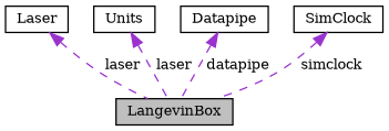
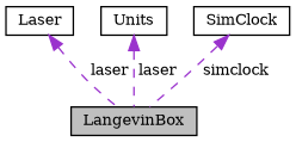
  digraph {
    fontname="DejaVu Serif"
    node [color=black fillcolor=white fontname="DejaVu Serif" fontsize=10 shape=record style=filled]
    edge [color=darkorchid3 dir=back fontname="DejaVu Serif" fontsize=10 labelfontname=Helvetica labelfontsize=10 style=dashed]
    n1 [fillcolor=grey75 fontcolor=black height=0.2 label=LangevinBox width=0.4]
    n2 [height=0.2 label=Laser width=0.4]
    n3 [height=0.2 label=Units width=0.4]
-   n4 [height=0.2 label=Datapipe width=0.4]
    n5 [height=0.2 label=SimClock width=0.4]
    n2 -> n1 [label=" laser"]
    n3 -> n1 [label=" laser"]
-   n4 -> n1 [label=" datapipe"]
    n5 -> n1 [label=" simclock"]
  }
